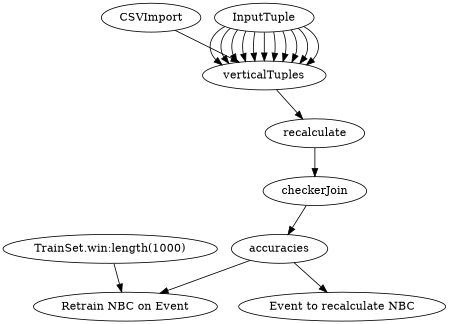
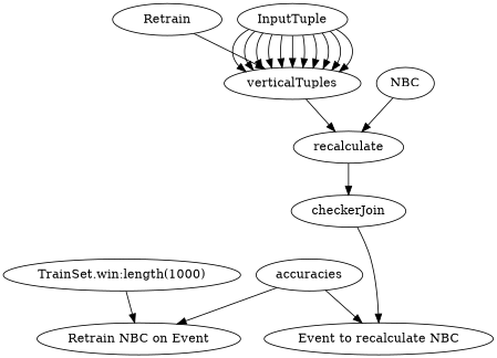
  digraph {
-   CSVImport
+   CSVImport [label=Retrain]
    verticalTuples
    InputTuple
    "TrainSet.win:length(1000)"
    "Retrain NBC on Event"
    n6 [label=recalculate]
    checkerJoin
    accuracies
+   NBC
    "Event to recalculate NBC"
    CSVImport -> verticalTuples
    verticalTuples -> n6
    InputTuple -> verticalTuples
    InputTuple -> verticalTuples
    InputTuple -> verticalTuples
    InputTuple -> verticalTuples
    InputTuple -> verticalTuples
    InputTuple -> verticalTuples
    InputTuple -> verticalTuples
    InputTuple -> verticalTuples
    InputTuple -> verticalTuples
    InputTuple -> verticalTuples
    InputTuple -> verticalTuples
    "TrainSet.win:length(1000)" -> "Retrain NBC on Event"
    n6 -> checkerJoin
-   checkerJoin -> accuracies
+   checkerJoin -> "Event to recalculate NBC"
    accuracies -> "Retrain NBC on Event"
    accuracies -> "Event to recalculate NBC"
+   NBC -> n6
  }
